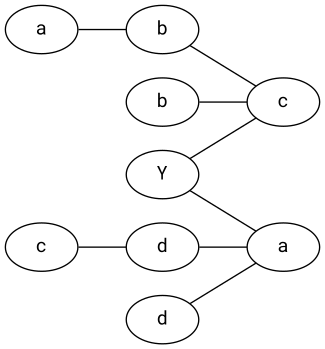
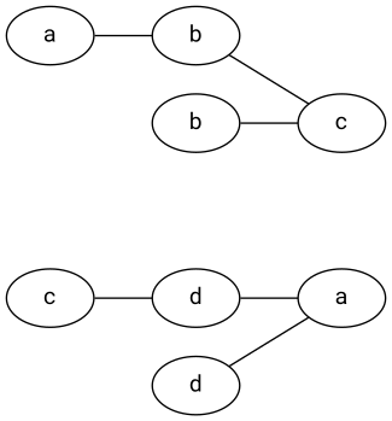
  strict graph {
    rankdir=LR
    fontname="Roboto Mono"
    node [fontname="Roboto Mono"]
    edge [fontname="Roboto Mono"]
    n1 [label=a]
    n2 [label=b]
    n3 [label=b]
    n4 [label=c]
    n5 [label=c]
    n6 [label=d]
    n7 [label=d]
    n8 [label=a]
-   n9 [label=Y]
    n1 -- n2
    n2 -- n4
    n3 -- n4
    n5 -- n6
    n6 -- n8
    n7 -- n8
-   n9 -- n4
-   n9 -- n8
  }
